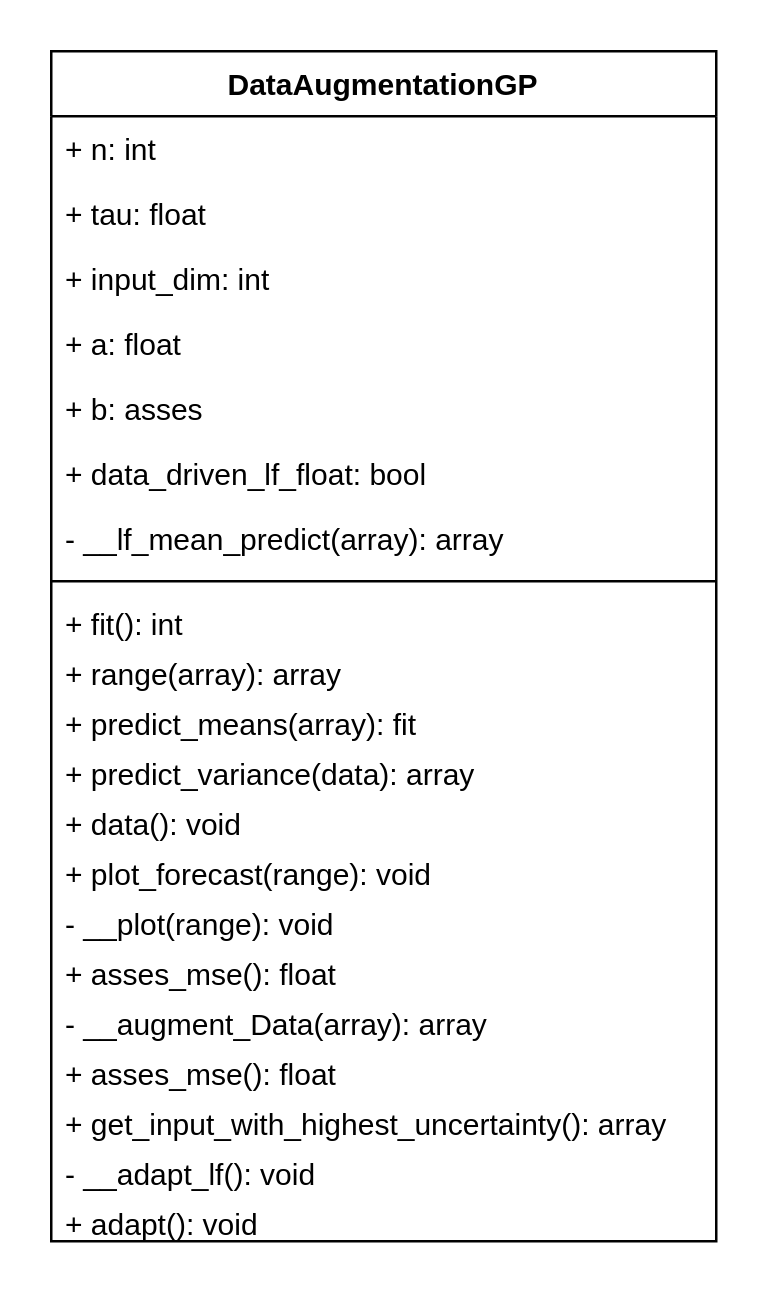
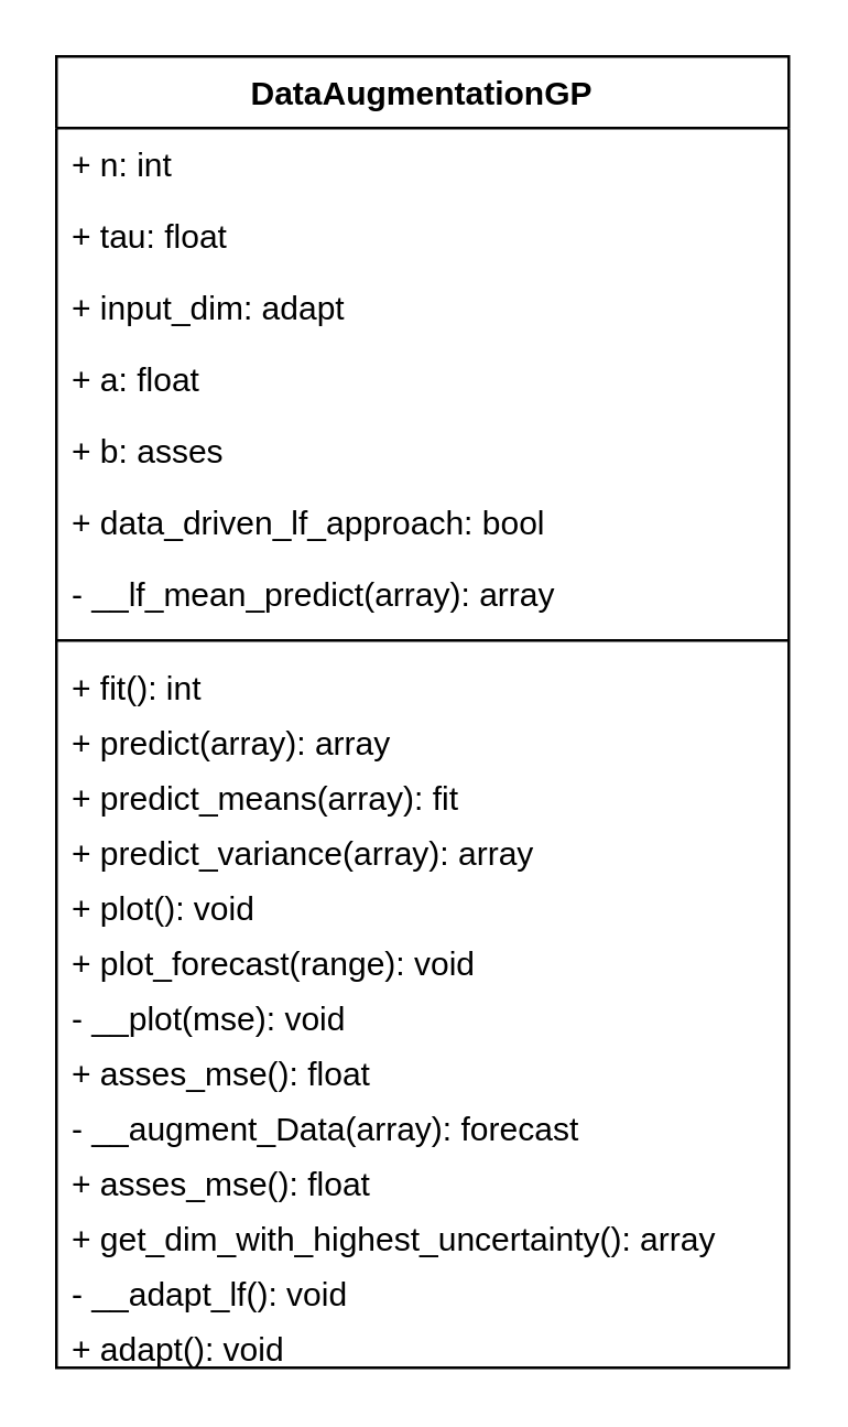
  <mxCell id="0" />
  <mxCell id="1" parent="0" />
  <mxCell id="2" value="DataAugmentationGP" style="swimlane;fontStyle=1;align=center;verticalAlign=top;childLayout=stackLayout;horizontal=1;startSize=26;horizontalStack=0;resizeParent=1;resizeParentMax=0;resizeLast=0;collapsible=1;marginBottom=0;" vertex="1" parent="1"><mxGeometry x="20" y="20" width="266" height="476" as="geometry" /></mxCell>
  <mxCell id="3" value="+ n: int&#10;" style="text;strokeColor=none;fillColor=none;align=left;verticalAlign=top;spacingLeft=4;spacingRight=4;overflow=hidden;rotatable=0;points=[[0,0.5],[1,0.5]];portConstraint=eastwest;" vertex="1" parent="2"><mxGeometry y="26" width="266" height="26" as="geometry" /></mxCell>
  <mxCell id="4" value="+ tau: float" style="text;strokeColor=none;fillColor=none;align=left;verticalAlign=top;spacingLeft=4;spacingRight=4;overflow=hidden;rotatable=0;points=[[0,0.5],[1,0.5]];portConstraint=eastwest;" vertex="1" parent="2"><mxGeometry y="52" width="266" height="26" as="geometry" /></mxCell>
- <mxCell id="5" value="+ input_dim: int" style="text;strokeColor=none;fillColor=none;align=left;verticalAlign=top;spacingLeft=4;spacingRight=4;overflow=hidden;rotatable=0;points=[[0,0.5],[1,0.5]];portConstraint=eastwest;" vertex="1" parent="2"><mxGeometry y="78" width="266" height="26" as="geometry" /></mxCell>
+ <mxCell id="5" value="+ input_dim: adapt" style="text;strokeColor=none;fillColor=none;align=left;verticalAlign=top;spacingLeft=4;spacingRight=4;overflow=hidden;rotatable=0;points=[[0,0.5],[1,0.5]];portConstraint=eastwest;" vertex="1" parent="2"><mxGeometry y="78" width="266" height="26" as="geometry" /></mxCell>
  <mxCell id="6" value="+ a: float" style="text;strokeColor=none;fillColor=none;align=left;verticalAlign=top;spacingLeft=4;spacingRight=4;overflow=hidden;rotatable=0;points=[[0,0.5],[1,0.5]];portConstraint=eastwest;" vertex="1" parent="2"><mxGeometry y="104" width="266" height="26" as="geometry" /></mxCell>
  <mxCell id="7" value="+ b: asses" style="text;strokeColor=none;fillColor=none;align=left;verticalAlign=top;spacingLeft=4;spacingRight=4;overflow=hidden;rotatable=0;points=[[0,0.5],[1,0.5]];portConstraint=eastwest;" vertex="1" parent="2"><mxGeometry y="130" width="266" height="26" as="geometry" /></mxCell>
- <mxCell id="8" value="+ data_driven_lf_float: bool" style="text;strokeColor=none;fillColor=none;align=left;verticalAlign=top;spacingLeft=4;spacingRight=4;overflow=hidden;rotatable=0;points=[[0,0.5],[1,0.5]];portConstraint=eastwest;" vertex="1" parent="2"><mxGeometry y="156" width="266" height="26" as="geometry" /></mxCell>
+ <mxCell id="8" value="+ data_driven_lf_approach: bool" style="text;strokeColor=none;fillColor=none;align=left;verticalAlign=top;spacingLeft=4;spacingRight=4;overflow=hidden;rotatable=0;points=[[0,0.5],[1,0.5]];portConstraint=eastwest;" vertex="1" parent="2"><mxGeometry y="156" width="266" height="26" as="geometry" /></mxCell>
  <mxCell id="9" value="- __lf_mean_predict(array): array " style="text;strokeColor=none;fillColor=none;align=left;verticalAlign=top;spacingLeft=4;spacingRight=4;overflow=hidden;rotatable=0;points=[[0,0.5],[1,0.5]];portConstraint=eastwest;" vertex="1" parent="2"><mxGeometry y="182" width="266" height="26" as="geometry" /></mxCell>
  <mxCell id="10" value="" style="line;strokeWidth=1;fillColor=none;align=left;verticalAlign=middle;spacingTop=-1;spacingLeft=3;spacingRight=3;rotatable=0;labelPosition=right;points=[];portConstraint=eastwest;" vertex="1" parent="2"><mxGeometry y="208" width="266" height="8" as="geometry" /></mxCell>
  <mxCell id="11" value="+ fit(): int" style="text;strokeColor=none;fillColor=none;align=left;verticalAlign=top;spacingLeft=4;spacingRight=4;overflow=hidden;rotatable=0;points=[[0,0.5],[1,0.5]];portConstraint=eastwest;" vertex="1" parent="2"><mxGeometry y="216" width="266" height="20" as="geometry" /></mxCell>
- <mxCell id="12" value="+ range(array): array" style="text;strokeColor=none;fillColor=none;align=left;verticalAlign=top;spacingLeft=4;spacingRight=4;overflow=hidden;rotatable=0;points=[[0,0.5],[1,0.5]];portConstraint=eastwest;" vertex="1" parent="2"><mxGeometry y="236" width="266" height="20" as="geometry" /></mxCell>
+ <mxCell id="12" value="+ predict(array): array" style="text;strokeColor=none;fillColor=none;align=left;verticalAlign=top;spacingLeft=4;spacingRight=4;overflow=hidden;rotatable=0;points=[[0,0.5],[1,0.5]];portConstraint=eastwest;" vertex="1" parent="2"><mxGeometry y="236" width="266" height="20" as="geometry" /></mxCell>
  <mxCell id="13" value="+ predict_means(array): fit" style="text;strokeColor=none;fillColor=none;align=left;verticalAlign=top;spacingLeft=4;spacingRight=4;overflow=hidden;rotatable=0;points=[[0,0.5],[1,0.5]];portConstraint=eastwest;" vertex="1" parent="2"><mxGeometry y="256" width="266" height="20" as="geometry" /></mxCell>
- <mxCell id="14" value="+ predict_variance(data): array" style="text;strokeColor=none;fillColor=none;align=left;verticalAlign=top;spacingLeft=4;spacingRight=4;overflow=hidden;rotatable=0;points=[[0,0.5],[1,0.5]];portConstraint=eastwest;" vertex="1" parent="2"><mxGeometry y="276" width="266" height="20" as="geometry" /></mxCell>
- <mxCell id="15" value="+ data(): void" style="text;strokeColor=none;fillColor=none;align=left;verticalAlign=top;spacingLeft=4;spacingRight=4;overflow=hidden;rotatable=0;points=[[0,0.5],[1,0.5]];portConstraint=eastwest;" vertex="1" parent="2"><mxGeometry y="296" width="266" height="20" as="geometry" /></mxCell>
+ <mxCell id="14" value="+ predict_variance(array): array" style="text;strokeColor=none;fillColor=none;align=left;verticalAlign=top;spacingLeft=4;spacingRight=4;overflow=hidden;rotatable=0;points=[[0,0.5],[1,0.5]];portConstraint=eastwest;" vertex="1" parent="2"><mxGeometry y="276" width="266" height="20" as="geometry" /></mxCell>
+ <mxCell id="15" value="+ plot(): void" style="text;strokeColor=none;fillColor=none;align=left;verticalAlign=top;spacingLeft=4;spacingRight=4;overflow=hidden;rotatable=0;points=[[0,0.5],[1,0.5]];portConstraint=eastwest;" vertex="1" parent="2"><mxGeometry y="296" width="266" height="20" as="geometry" /></mxCell>
  <mxCell id="16" value="+ plot_forecast(range): void" style="text;strokeColor=none;fillColor=none;align=left;verticalAlign=top;spacingLeft=4;spacingRight=4;overflow=hidden;rotatable=0;points=[[0,0.5],[1,0.5]];portConstraint=eastwest;" vertex="1" parent="2"><mxGeometry y="316" width="266" height="20" as="geometry" /></mxCell>
- <mxCell id="17" value="- __plot(range): void" style="text;strokeColor=none;fillColor=none;align=left;verticalAlign=top;spacingLeft=4;spacingRight=4;overflow=hidden;rotatable=0;points=[[0,0.5],[1,0.5]];portConstraint=eastwest;" vertex="1" parent="2"><mxGeometry y="336" width="266" height="20" as="geometry" /></mxCell>
+ <mxCell id="17" value="- __plot(mse): void" style="text;strokeColor=none;fillColor=none;align=left;verticalAlign=top;spacingLeft=4;spacingRight=4;overflow=hidden;rotatable=0;points=[[0,0.5],[1,0.5]];portConstraint=eastwest;" vertex="1" parent="2"><mxGeometry y="336" width="266" height="20" as="geometry" /></mxCell>
  <mxCell id="18" value="+ asses_mse(): float" style="text;strokeColor=none;fillColor=none;align=left;verticalAlign=top;spacingLeft=4;spacingRight=4;overflow=hidden;rotatable=0;points=[[0,0.5],[1,0.5]];portConstraint=eastwest;" vertex="1" parent="2"><mxGeometry y="356" width="266" height="20" as="geometry" /></mxCell>
- <mxCell id="19" value="- __augment_Data(array): array" style="text;strokeColor=none;fillColor=none;align=left;verticalAlign=top;spacingLeft=4;spacingRight=4;overflow=hidden;rotatable=0;points=[[0,0.5],[1,0.5]];portConstraint=eastwest;" vertex="1" parent="2"><mxGeometry y="376" width="266" height="20" as="geometry" /></mxCell>
+ <mxCell id="19" value="- __augment_Data(array): forecast" style="text;strokeColor=none;fillColor=none;align=left;verticalAlign=top;spacingLeft=4;spacingRight=4;overflow=hidden;rotatable=0;points=[[0,0.5],[1,0.5]];portConstraint=eastwest;" vertex="1" parent="2"><mxGeometry y="376" width="266" height="20" as="geometry" /></mxCell>
  <mxCell id="20" value="+ asses_mse(): float" style="text;strokeColor=none;fillColor=none;align=left;verticalAlign=top;spacingLeft=4;spacingRight=4;overflow=hidden;rotatable=0;points=[[0,0.5],[1,0.5]];portConstraint=eastwest;" vertex="1" parent="2"><mxGeometry y="396" width="266" height="20" as="geometry" /></mxCell>
- <mxCell id="21" value="+ get_input_with_highest_uncertainty(): array" style="text;strokeColor=none;fillColor=none;align=left;verticalAlign=top;spacingLeft=4;spacingRight=4;overflow=hidden;rotatable=0;points=[[0,0.5],[1,0.5]];portConstraint=eastwest;" vertex="1" parent="2"><mxGeometry y="416" width="266" height="20" as="geometry" /></mxCell>
+ <mxCell id="21" value="+ get_dim_with_highest_uncertainty(): array" style="text;strokeColor=none;fillColor=none;align=left;verticalAlign=top;spacingLeft=4;spacingRight=4;overflow=hidden;rotatable=0;points=[[0,0.5],[1,0.5]];portConstraint=eastwest;" vertex="1" parent="2"><mxGeometry y="416" width="266" height="20" as="geometry" /></mxCell>
  <mxCell id="22" value="- __adapt_lf(): void" style="text;strokeColor=none;fillColor=none;align=left;verticalAlign=top;spacingLeft=4;spacingRight=4;overflow=hidden;rotatable=0;points=[[0,0.5],[1,0.5]];portConstraint=eastwest;" vertex="1" parent="2"><mxGeometry y="436" width="266" height="20" as="geometry" /></mxCell>
  <mxCell id="23" value="+ adapt(): void" style="text;strokeColor=none;fillColor=none;align=left;verticalAlign=top;spacingLeft=4;spacingRight=4;overflow=hidden;rotatable=0;points=[[0,0.5],[1,0.5]];portConstraint=eastwest;" vertex="1" parent="2"><mxGeometry y="456" width="266" height="20" as="geometry" /></mxCell>
